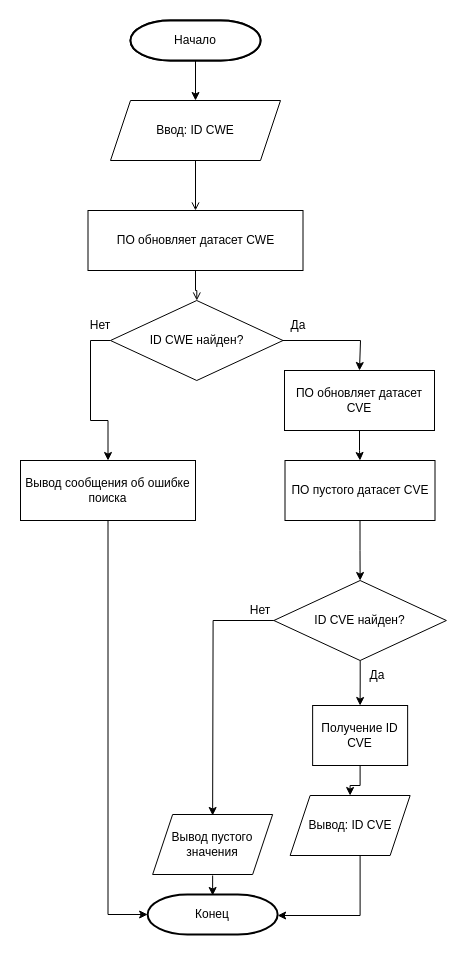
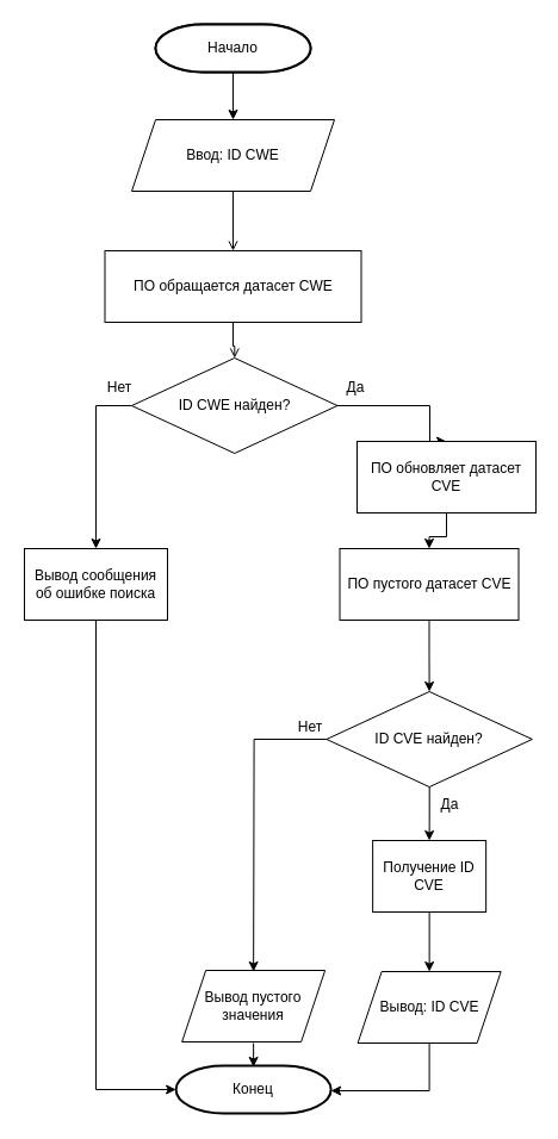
  <mxCell id="0" />
  <mxCell id="1" parent="0" />
  <mxCell id="2" value="Начало" style="strokeWidth=2;html=1;shape=mxgraph.flowchart.terminator;whiteSpace=wrap;" parent="1" vertex="1"><mxGeometry x="130" y="20" width="130" height="40" as="geometry" /></mxCell>
  <mxCell id="3" value="" style="edgeStyle=orthogonalEdgeStyle;rounded=0;orthogonalLoop=1;jettySize=auto;html=1;" parent="1" source="4" target="7" edge="1"><mxGeometry relative="1" as="geometry" /></mxCell>
  <mxCell id="4" value="Начало" style="strokeWidth=2;html=1;shape=mxgraph.flowchart.terminator;whiteSpace=wrap;" parent="1" vertex="1"><mxGeometry x="130" y="20" width="130" height="40" as="geometry" /></mxCell>
  <mxCell id="5" value="Конец" style="strokeWidth=2;html=1;shape=mxgraph.flowchart.terminator;whiteSpace=wrap;" parent="1" vertex="1"><mxGeometry x="147.13" y="894" width="130" height="40" as="geometry" /></mxCell>
  <mxCell id="6" value="" style="edgeStyle=orthogonalEdgeStyle;rounded=0;orthogonalLoop=1;jettySize=auto;html=1;endArrow=open;" parent="1" source="7" target="11" edge="1"><mxGeometry relative="1" as="geometry" /></mxCell>
  <mxCell id="7" value="Ввод: ID CWE" style="shape=parallelogram;perimeter=parallelogramPerimeter;whiteSpace=wrap;html=1;fixedSize=1;" parent="1" vertex="1"><mxGeometry x="110" y="100" width="170" height="60" as="geometry" /></mxCell>
  <mxCell id="8" value="" style="edgeStyle=orthogonalEdgeStyle;rounded=0;orthogonalLoop=1;jettySize=auto;html=1;" parent="1" edge="1"><mxGeometry relative="1" as="geometry"><mxPoint x="212.13" y="875" as="sourcePoint" /><mxPoint x="212.13" y="895" as="targetPoint" /></mxGeometry></mxCell>
  <mxCell id="9" value="Вывод пустого значения" style="shape=parallelogram;perimeter=parallelogramPerimeter;whiteSpace=wrap;html=1;fixedSize=1;" parent="1" vertex="1"><mxGeometry x="152.13" y="814" width="120" height="60" as="geometry" /></mxCell>
  <mxCell id="10" value="" style="edgeStyle=orthogonalEdgeStyle;rounded=0;orthogonalLoop=1;jettySize=auto;html=1;endArrow=open;" parent="1" source="11" target="13" edge="1"><mxGeometry relative="1" as="geometry" /></mxCell>
- <mxCell id="11" value="ПО обновляет датасет CWE" style="rounded=0;whiteSpace=wrap;html=1;" parent="1" vertex="1"><mxGeometry x="87.5" y="210" width="215" height="60" as="geometry" /></mxCell>
+ <mxCell id="11" value="ПО обращается датасет CWE" style="rounded=0;whiteSpace=wrap;html=1;" parent="1" vertex="1"><mxGeometry x="87.5" y="210" width="215" height="60" as="geometry" /></mxCell>
  <mxCell id="12" style="edgeStyle=orthogonalEdgeStyle;rounded=0;orthogonalLoop=1;jettySize=auto;html=1;exitX=0;exitY=0.5;exitDx=0;exitDy=0;entryX=0.5;entryY=0;entryDx=0;entryDy=0;" parent="1" source="13" target="14" edge="1"><mxGeometry relative="1" as="geometry" /></mxCell>
  <mxCell id="13" value="ID CWE найден?" style="rhombus;whiteSpace=wrap;html=1;" parent="1" vertex="1"><mxGeometry x="110" y="300" width="172.5" height="80" as="geometry" /></mxCell>
- <mxCell id="14" value="Вывод сообщения об ошибке поиска" style="rounded=0;whiteSpace=wrap;html=1;" parent="1" vertex="1"><mxGeometry x="20" y="460" width="175" height="60" as="geometry" /></mxCell>
+ <mxCell id="14" value="Вывод сообщения об ошибке поиска" style="rounded=0;whiteSpace=wrap;html=1;" parent="1" vertex="1"><mxGeometry x="20" y="460" width="120" height="60" as="geometry" /></mxCell>
  <mxCell id="15" value="" style="edgeStyle=orthogonalEdgeStyle;rounded=0;orthogonalLoop=1;jettySize=auto;html=1;" parent="1" source="16" target="24" edge="1"><mxGeometry relative="1" as="geometry" /></mxCell>
  <mxCell id="16" value="Получение ID CVE" style="rounded=0;whiteSpace=wrap;html=1;" parent="1" vertex="1"><mxGeometry x="312.13" y="705" width="95" height="60" as="geometry" /></mxCell>
  <mxCell id="17" value="Нет" style="text;html=1;align=center;verticalAlign=middle;whiteSpace=wrap;rounded=0;" parent="1" vertex="1"><mxGeometry x="70" y="310" width="60" height="30" as="geometry" /></mxCell>
  <mxCell id="18" style="edgeStyle=orthogonalEdgeStyle;rounded=0;orthogonalLoop=1;jettySize=auto;html=1;exitX=0.25;exitY=1;exitDx=0;exitDy=0;entryX=0.5;entryY=0;entryDx=0;entryDy=0;" parent="1" source="19" target="29" edge="1"><mxGeometry relative="1" as="geometry"><Array as="points"><mxPoint x="360" y="340" /></Array></mxGeometry></mxCell>
  <mxCell id="19" value="Да" style="text;html=1;align=center;verticalAlign=middle;whiteSpace=wrap;rounded=0;" parent="1" vertex="1"><mxGeometry x="267.5" y="310" width="60" height="30" as="geometry" /></mxCell>
  <mxCell id="20" style="edgeStyle=orthogonalEdgeStyle;rounded=0;orthogonalLoop=1;jettySize=auto;html=1;exitX=0.5;exitY=1;exitDx=0;exitDy=0;entryX=0;entryY=0.5;entryDx=0;entryDy=0;entryPerimeter=0;" parent="1" source="14" target="5" edge="1"><mxGeometry relative="1" as="geometry" /></mxCell>
  <mxCell id="21" value="" style="edgeStyle=orthogonalEdgeStyle;rounded=0;orthogonalLoop=1;jettySize=auto;html=1;" parent="1" source="23" target="16" edge="1"><mxGeometry relative="1" as="geometry" /></mxCell>
  <mxCell id="22" style="edgeStyle=orthogonalEdgeStyle;rounded=0;orthogonalLoop=1;jettySize=auto;html=1;exitX=0;exitY=0.5;exitDx=0;exitDy=0;entryX=0.5;entryY=0;entryDx=0;entryDy=0;" parent="1" source="23" edge="1"><mxGeometry relative="1" as="geometry"><mxPoint x="212.13" y="815" as="targetPoint" /></mxGeometry></mxCell>
  <mxCell id="23" value="ID CVE найден?" style="rhombus;whiteSpace=wrap;html=1;" parent="1" vertex="1"><mxGeometry x="273.38" y="580" width="172.5" height="80" as="geometry" /></mxCell>
- <mxCell id="24" value="Вывод: ID CVE" style="shape=parallelogram;perimeter=parallelogramPerimeter;whiteSpace=wrap;html=1;fixedSize=1;" parent="1" vertex="1"><mxGeometry x="289.63" y="795" width="120" height="60" as="geometry" /></mxCell>
+ <mxCell id="24" value="Вывод: ID CVE" style="shape=parallelogram;perimeter=parallelogramPerimeter;whiteSpace=wrap;html=1;fixedSize=1;" parent="1" vertex="1"><mxGeometry x="299.63" y="815" width="120" height="60" as="geometry" /></mxCell>
  <mxCell id="25" style="edgeStyle=orthogonalEdgeStyle;rounded=0;orthogonalLoop=1;jettySize=auto;html=1;entryX=1;entryY=0.5;entryDx=0;entryDy=0;entryPerimeter=0;" parent="1" source="24" edge="1"><mxGeometry relative="1" as="geometry"><Array as="points"><mxPoint x="359.63" y="915" /></Array><mxPoint x="277.13" y="915" as="targetPoint" /></mxGeometry></mxCell>
  <mxCell id="26" value="Да" style="text;html=1;align=center;verticalAlign=middle;whiteSpace=wrap;rounded=0;" parent="1" vertex="1"><mxGeometry x="347.13" y="660" width="60" height="30" as="geometry" /></mxCell>
  <mxCell id="27" value="Нет" style="text;html=1;align=center;verticalAlign=middle;whiteSpace=wrap;rounded=0;" parent="1" vertex="1"><mxGeometry x="229.63" y="595" width="60" height="30" as="geometry" /></mxCell>
  <mxCell id="28" value="" style="edgeStyle=orthogonalEdgeStyle;rounded=0;orthogonalLoop=1;jettySize=auto;html=1;" parent="1" source="29" target="31" edge="1"><mxGeometry relative="1" as="geometry" /></mxCell>
- <mxCell id="29" value="&lt;div&gt;&lt;span style=&quot;background-color: initial;&quot;&gt;ПО обновляет датасет CVE&lt;/span&gt;&lt;br&gt;&lt;/div&gt;" style="rounded=0;whiteSpace=wrap;html=1;" parent="1" vertex="1"><mxGeometry x="284" y="370" width="150" height="60" as="geometry" /></mxCell>
+ <mxCell id="29" value="&lt;div&gt;&lt;span style=&quot;background-color: initial;&quot;&gt;ПО обновляет датасет CVE&lt;/span&gt;&lt;br&gt;&lt;/div&gt;" style="rounded=0;whiteSpace=wrap;html=1;" parent="1" vertex="1"><mxGeometry x="299" y="370" width="150" height="60" as="geometry" /></mxCell>
  <mxCell id="30" style="edgeStyle=orthogonalEdgeStyle;rounded=0;orthogonalLoop=1;jettySize=auto;html=1;exitX=0.5;exitY=1;exitDx=0;exitDy=0;entryX=0.5;entryY=0;entryDx=0;entryDy=0;" edge="1" parent="1" source="31" target="23"><mxGeometry relative="1" as="geometry" /></mxCell>
  <mxCell id="31" value="&lt;div&gt;ПО пустого датасет CVE&lt;br&gt;&lt;/div&gt;" style="rounded=0;whiteSpace=wrap;html=1;" parent="1" vertex="1"><mxGeometry x="284.5" y="460" width="150" height="60" as="geometry" /></mxCell>
